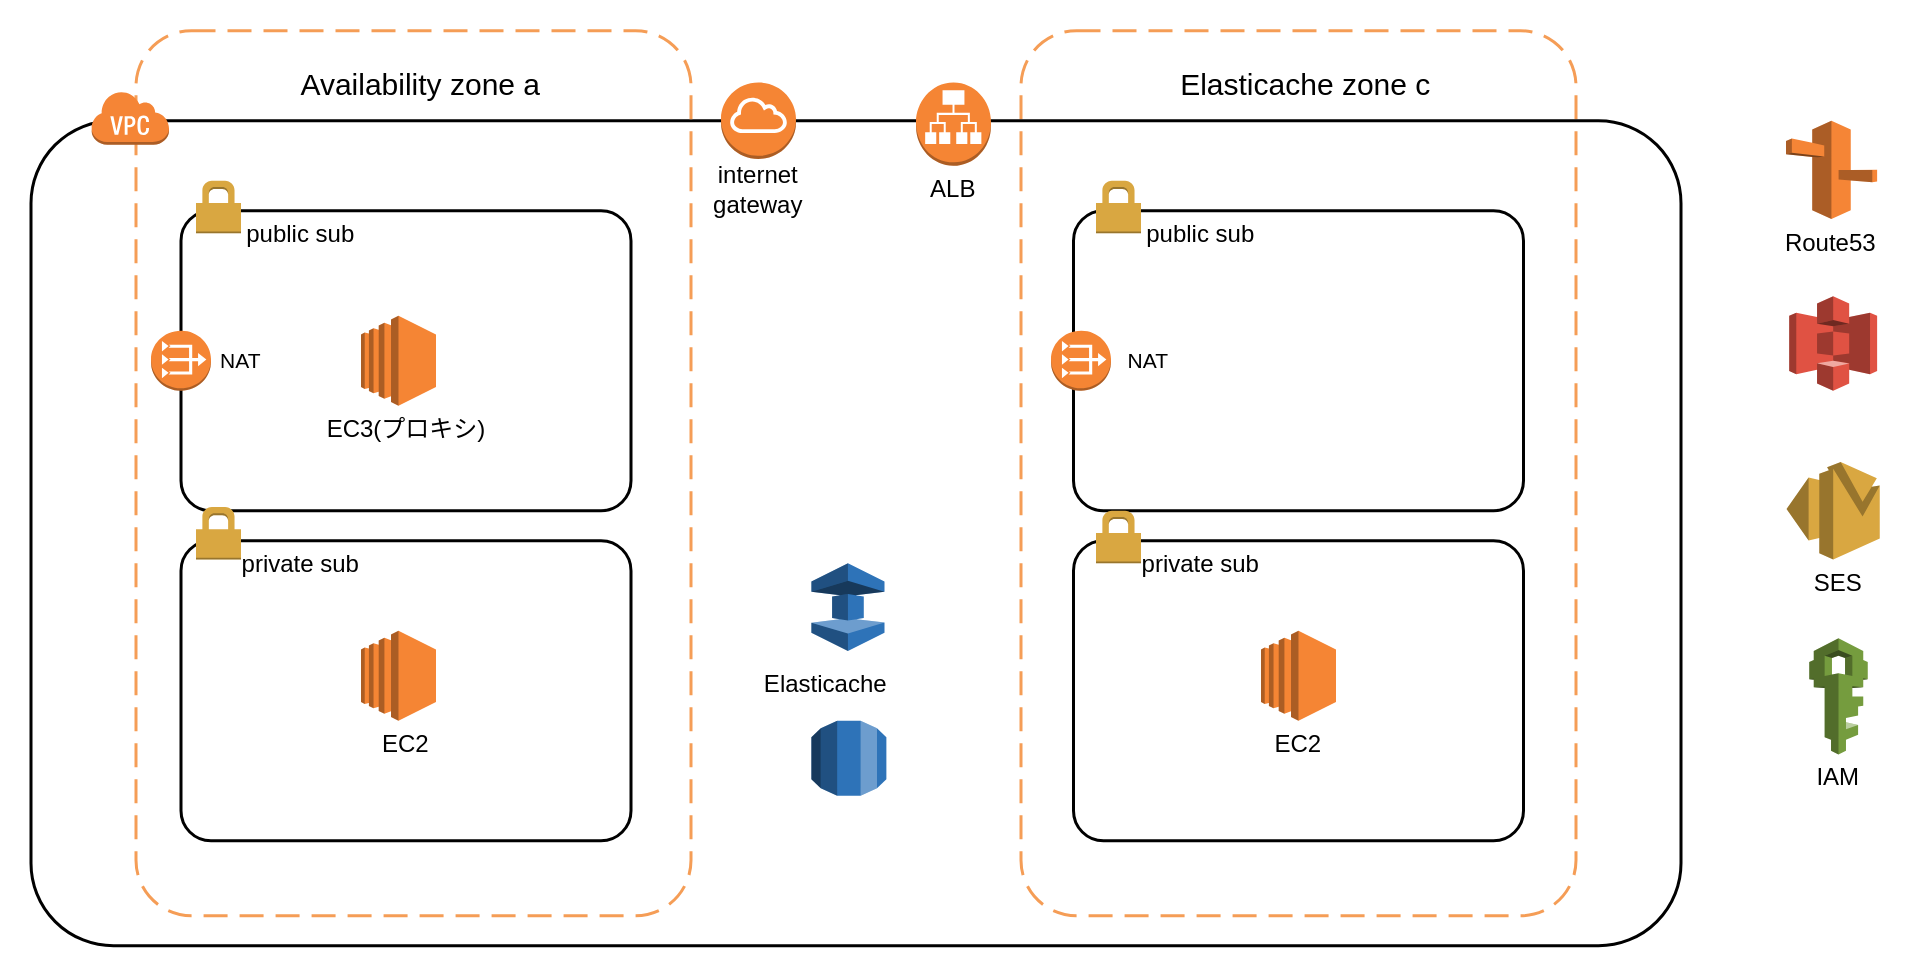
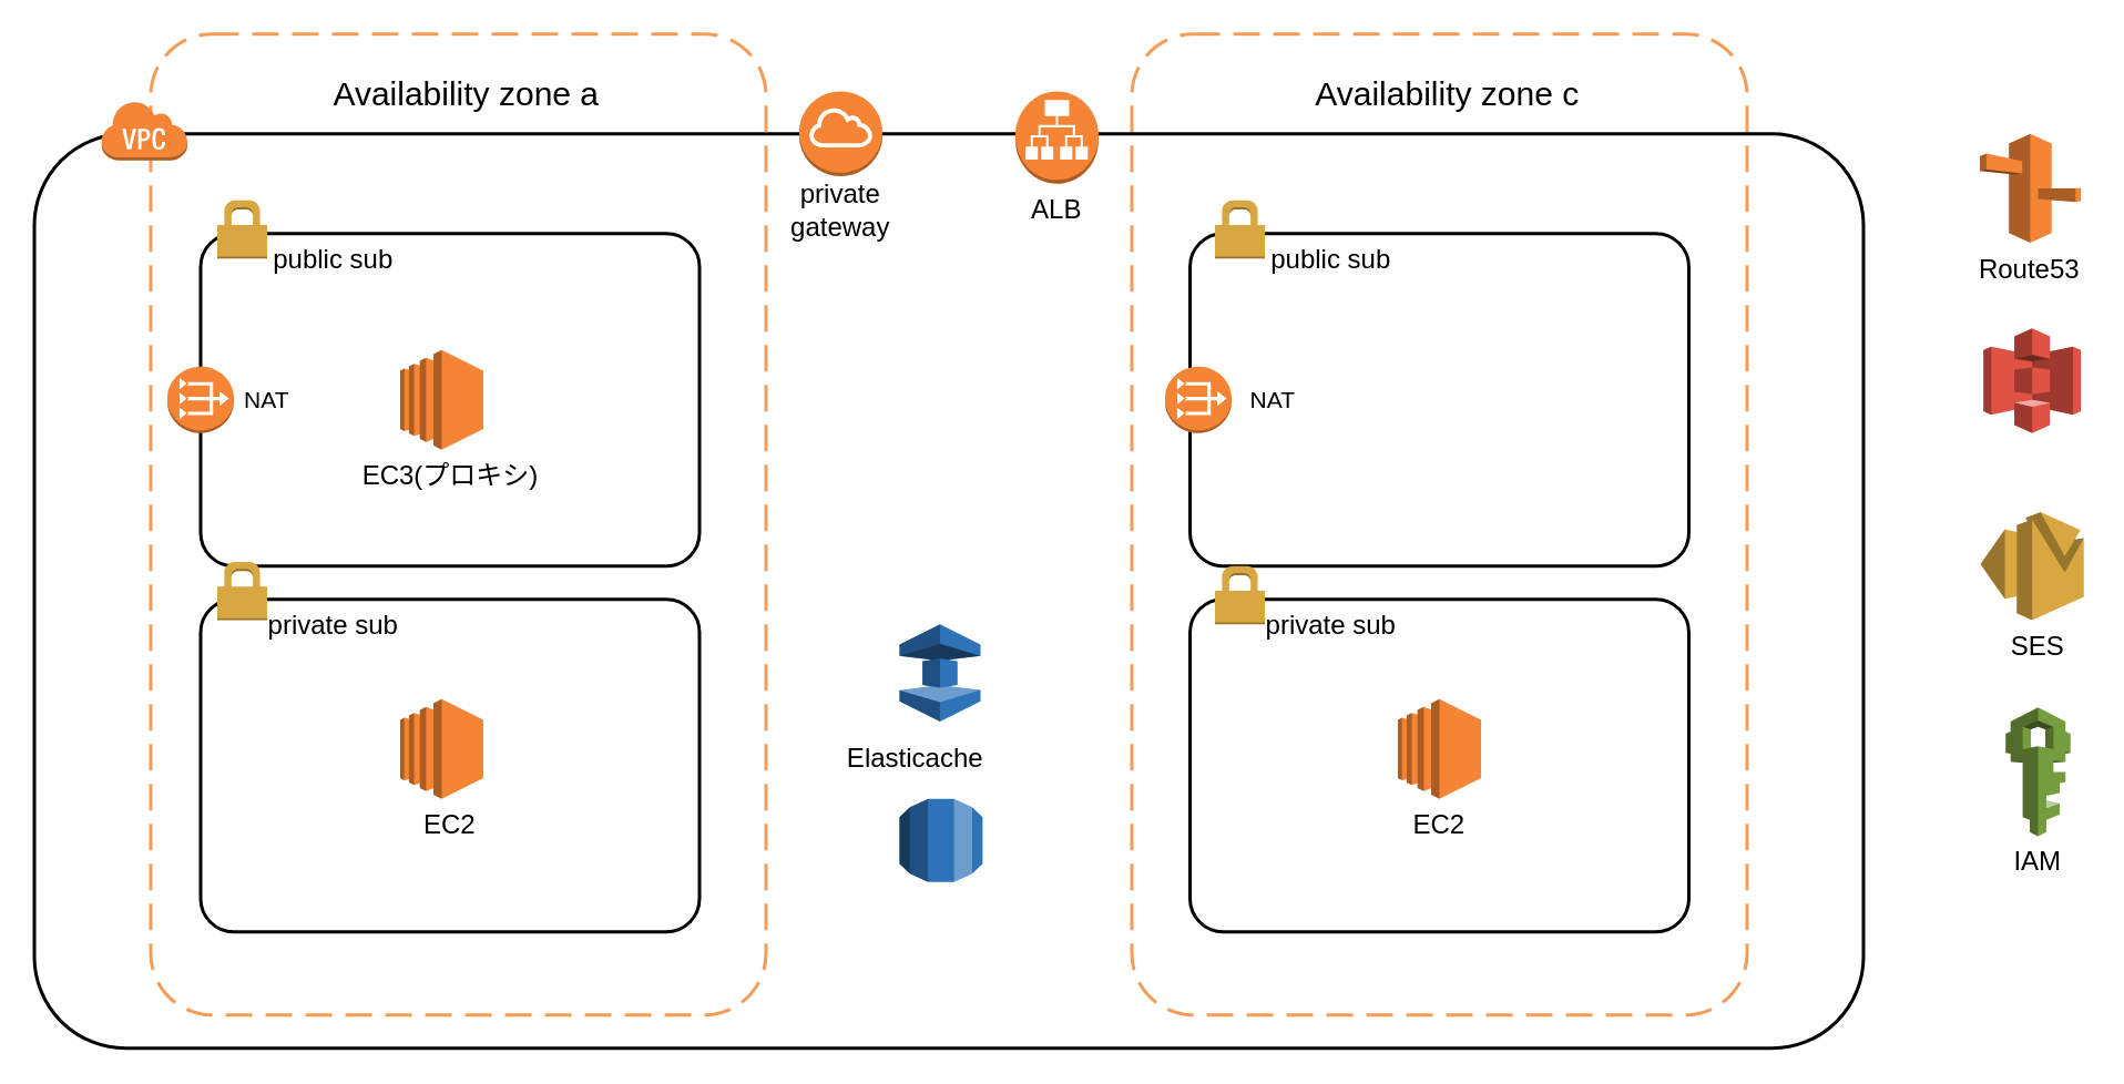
  <mxCell id="0" />
  <mxCell id="1" parent="0" />
  <mxCell id="2" value="" style="rounded=1;arcSize=10;dashed=0;fillColor=none;gradientColor=none;strokeWidth=2;" parent="1" vertex="1"><mxGeometry x="120" y="140" width="300" height="200" as="geometry" /></mxCell>
  <mxCell id="3" value="" style="rounded=1;arcSize=10;dashed=1;strokeColor=#F59D56;fillColor=none;gradientColor=none;dashPattern=8 4;strokeWidth=2;" parent="1" vertex="1"><mxGeometry x="680" y="20" width="370" height="590" as="geometry" /></mxCell>
  <mxCell id="4" value="" style="rounded=1;arcSize=10;dashed=0;fillColor=none;gradientColor=none;strokeWidth=2;" parent="1" vertex="1"><mxGeometry x="715" y="360" width="300" height="200" as="geometry" /></mxCell>
  <mxCell id="5" value="" style="rounded=1;arcSize=10;dashed=0;fillColor=none;gradientColor=none;strokeWidth=2;" parent="1" vertex="1"><mxGeometry x="715" y="140" width="300" height="200" as="geometry" /></mxCell>
  <mxCell id="6" value="" style="rounded=1;arcSize=10;dashed=0;fillColor=none;gradientColor=none;strokeWidth=2;" parent="1" vertex="1"><mxGeometry x="20" y="80" width="1100" height="550" as="geometry" /></mxCell>
  <mxCell id="7" value="" style="outlineConnect=0;dashed=0;verticalLabelPosition=bottom;verticalAlign=top;align=center;html=1;shape=mxgraph.aws3.ec2;fillColor=#F58534;gradientColor=none;" parent="1" vertex="1"><mxGeometry x="240" y="210" width="50" height="60" as="geometry" /></mxCell>
  <mxCell id="8" value="" style="outlineConnect=0;dashed=0;verticalLabelPosition=bottom;verticalAlign=top;align=center;html=1;shape=mxgraph.aws3.ec2;fillColor=#F58534;gradientColor=none;" parent="1" vertex="1"><mxGeometry x="840" y="420" width="50" height="60" as="geometry" /></mxCell>
  <mxCell id="9" value="" style="outlineConnect=0;dashed=0;verticalLabelPosition=bottom;verticalAlign=top;align=center;html=1;shape=mxgraph.aws3.ec2;fillColor=#F58534;gradientColor=none;" parent="1" vertex="1"><mxGeometry x="240" y="420" width="50" height="60" as="geometry" /></mxCell>
  <mxCell id="10" value="" style="outlineConnect=0;dashed=0;verticalLabelPosition=bottom;verticalAlign=top;align=center;html=1;shape=mxgraph.aws3.vpc_nat_gateway;fillColor=#F58534;gradientColor=none;" parent="1" vertex="1"><mxGeometry x="700" y="220" width="40" height="40" as="geometry" /></mxCell>
  <mxCell id="11" value="" style="outlineConnect=0;dashed=0;verticalLabelPosition=bottom;verticalAlign=top;align=center;html=1;shape=mxgraph.aws3.application_load_balancer;fillColor=#F58534;gradientColor=none;" parent="1" vertex="1"><mxGeometry x="610" y="54.5" width="50" height="55.5" as="geometry" /></mxCell>
  <mxCell id="12" value="" style="outlineConnect=0;dashed=0;verticalLabelPosition=bottom;verticalAlign=top;align=center;html=1;shape=mxgraph.aws3.rds;fillColor=#2E73B8;gradientColor=none;" parent="1" vertex="1"><mxGeometry x="540.25" y="480" width="50" height="50" as="geometry" /></mxCell>
  <mxCell id="13" value="" style="rounded=1;arcSize=10;dashed=1;strokeColor=#F59D56;fillColor=none;gradientColor=none;dashPattern=8 4;strokeWidth=2;" parent="1" vertex="1"><mxGeometry x="90" y="20" width="370" height="590" as="geometry" /></mxCell>
  <mxCell id="14" value="" style="dashed=0;html=1;shape=mxgraph.aws3.virtual_private_cloud;fillColor=#F58536;gradientColor=none;dashed=0;" parent="1" vertex="1"><mxGeometry x="60" y="60" width="52" height="36" as="geometry" /></mxCell>
  <mxCell id="15" value="" style="dashed=0;html=1;shape=mxgraph.aws3.permissions;fillColor=#D9A741;gradientColor=none;dashed=0;" parent="1" vertex="1"><mxGeometry x="130" y="120" width="30" height="35" as="geometry" /></mxCell>
  <mxCell id="16" value="" style="rounded=1;arcSize=10;dashed=0;fillColor=none;gradientColor=none;strokeWidth=2;" parent="1" vertex="1"><mxGeometry x="120" y="360" width="300" height="200" as="geometry" /></mxCell>
  <mxCell id="17" value="" style="dashed=0;html=1;shape=mxgraph.aws3.permissions;fillColor=#D9A741;gradientColor=none;dashed=0;" parent="1" vertex="1"><mxGeometry x="730" y="340" width="30" height="35" as="geometry" /></mxCell>
  <mxCell id="18" value="" style="dashed=0;html=1;shape=mxgraph.aws3.permissions;fillColor=#D9A741;gradientColor=none;dashed=0;" parent="1" vertex="1"><mxGeometry x="730" y="120" width="30" height="35" as="geometry" /></mxCell>
  <mxCell id="19" value="" style="dashed=0;html=1;shape=mxgraph.aws3.permissions;fillColor=#D9A741;gradientColor=none;dashed=0;" parent="1" vertex="1"><mxGeometry x="130" y="337.5" width="30" height="35" as="geometry" /></mxCell>
  <mxCell id="20" value="" style="outlineConnect=0;dashed=0;verticalLabelPosition=bottom;verticalAlign=top;align=center;html=1;shape=mxgraph.aws3.vpc_nat_gateway;fillColor=#F58534;gradientColor=none;" parent="1" vertex="1"><mxGeometry x="100" y="220" width="40" height="40" as="geometry" /></mxCell>
  <mxCell id="21" value="" style="outlineConnect=0;dashed=0;verticalLabelPosition=bottom;verticalAlign=top;align=center;html=1;shape=mxgraph.aws3.elasticache;fillColor=#2E73B8;gradientColor=none;" parent="1" vertex="1"><mxGeometry x="540.25" y="375" width="48.75" height="58.5" as="geometry" /></mxCell>
  <mxCell id="22" value="" style="outlineConnect=0;dashed=0;verticalLabelPosition=bottom;verticalAlign=top;align=center;html=1;shape=mxgraph.aws3.ses;fillColor=#D9A741;gradientColor=none;" parent="1" vertex="1"><mxGeometry x="1190.37" y="307.5" width="62.13" height="65" as="geometry" /></mxCell>
  <mxCell id="23" value="" style="outlineConnect=0;dashed=0;verticalLabelPosition=bottom;verticalAlign=top;align=center;html=1;shape=mxgraph.aws3.route_53;fillColor=#F58536;gradientColor=none;" parent="1" vertex="1"><mxGeometry x="1190" y="80" width="60.75" height="65.5" as="geometry" /></mxCell>
  <mxCell id="24" value="" style="outlineConnect=0;dashed=0;verticalLabelPosition=bottom;verticalAlign=top;align=center;html=1;shape=mxgraph.aws3.s3;fillColor=#E05243;gradientColor=none;" parent="1" vertex="1"><mxGeometry x="1192.13" y="197" width="58.62" height="63" as="geometry" /></mxCell>
  <mxCell id="25" value="" style="outlineConnect=0;dashed=0;verticalLabelPosition=bottom;verticalAlign=top;align=center;html=1;shape=mxgraph.aws3.internet_gateway;fillColor=#F58534;gradientColor=none;" parent="1" vertex="1"><mxGeometry x="480" y="54.5" width="50" height="51" as="geometry" /></mxCell>
  <mxCell id="26" value="&lt;font style=&quot;font-size: 16px;&quot;&gt;public sub&lt;/font&gt;" style="text;html=1;strokeColor=none;fillColor=none;align=center;verticalAlign=middle;whiteSpace=wrap;rounded=0;" parent="1" vertex="1"><mxGeometry x="150" y="140" width="99.75" height="30" as="geometry" /></mxCell>
  <mxCell id="27" value="&lt;font style=&quot;font-size: 16px;&quot;&gt;private sub&lt;/font&gt;" style="text;html=1;strokeColor=none;fillColor=none;align=center;verticalAlign=middle;whiteSpace=wrap;rounded=0;" parent="1" vertex="1"><mxGeometry x="150" y="360" width="99.75" height="30" as="geometry" /></mxCell>
  <mxCell id="28" value="&lt;font style=&quot;font-size: 16px;&quot;&gt;public sub&lt;/font&gt;" style="text;html=1;strokeColor=none;fillColor=none;align=center;verticalAlign=middle;whiteSpace=wrap;rounded=0;" parent="1" vertex="1"><mxGeometry x="750" y="140" width="99.75" height="30" as="geometry" /></mxCell>
  <mxCell id="29" value="&lt;font style=&quot;font-size: 16px;&quot;&gt;private sub&lt;/font&gt;" style="text;html=1;strokeColor=none;fillColor=none;align=center;verticalAlign=middle;whiteSpace=wrap;rounded=0;" parent="1" vertex="1"><mxGeometry x="750" y="360" width="99.75" height="30" as="geometry" /></mxCell>
- <mxCell id="30" value="&lt;font style=&quot;font-size: 16px;&quot;&gt;internet&lt;br&gt;gateway&lt;/font&gt;" style="text;html=1;strokeColor=none;fillColor=none;align=center;verticalAlign=middle;whiteSpace=wrap;rounded=0;fontSize=16;" parent="1" vertex="1"><mxGeometry x="460" y="96" width="90" height="60" as="geometry" /></mxCell>
+ <mxCell id="30" value="&lt;font style=&quot;font-size: 16px;&quot;&gt;private&lt;br&gt;gateway&lt;/font&gt;" style="text;html=1;strokeColor=none;fillColor=none;align=center;verticalAlign=middle;whiteSpace=wrap;rounded=0;fontSize=16;" parent="1" vertex="1"><mxGeometry x="460" y="96" width="90" height="60" as="geometry" /></mxCell>
  <mxCell id="31" value="&lt;font style=&quot;font-size: 16px;&quot;&gt;ALB&lt;/font&gt;" style="text;html=1;strokeColor=none;fillColor=none;align=center;verticalAlign=middle;whiteSpace=wrap;rounded=0;fontSize=16;" parent="1" vertex="1"><mxGeometry x="610" y="105.5" width="49.75" height="38.5" as="geometry" /></mxCell>
  <mxCell id="32" value="&lt;font style=&quot;font-size: 16px;&quot;&gt;EC3(プロキシ)&lt;/font&gt;" style="text;html=1;strokeColor=none;fillColor=none;align=center;verticalAlign=middle;whiteSpace=wrap;rounded=0;fontSize=14;" parent="1" vertex="1"><mxGeometry x="207.5" y="270" width="125" height="30" as="geometry" /></mxCell>
  <mxCell id="33" value="&lt;font style=&quot;font-size: 16px;&quot;&gt;EC2&lt;/font&gt;" style="text;html=1;strokeColor=none;fillColor=none;align=center;verticalAlign=middle;whiteSpace=wrap;rounded=0;fontSize=14;" parent="1" vertex="1"><mxGeometry x="240" y="480" width="60" height="30" as="geometry" /></mxCell>
  <mxCell id="34" value="&lt;font style=&quot;font-size: 16px;&quot;&gt;EC2&lt;/font&gt;" style="text;html=1;strokeColor=none;fillColor=none;align=center;verticalAlign=middle;whiteSpace=wrap;rounded=0;fontSize=14;" parent="1" vertex="1"><mxGeometry x="835" y="480" width="60" height="30" as="geometry" /></mxCell>
  <mxCell id="35" value="&lt;font style=&quot;font-size: 16px;&quot;&gt;SES&lt;/font&gt;" style="text;html=1;strokeColor=none;fillColor=none;align=center;verticalAlign=middle;whiteSpace=wrap;rounded=0;fontSize=14;" parent="1" vertex="1"><mxGeometry x="1195" y="372.5" width="60" height="30" as="geometry" /></mxCell>
  <mxCell id="36" value="&lt;font style=&quot;font-size: 16px;&quot;&gt;Route53&lt;/font&gt;" style="text;html=1;strokeColor=none;fillColor=none;align=center;verticalAlign=middle;whiteSpace=wrap;rounded=0;fontSize=14;" parent="1" vertex="1"><mxGeometry x="1190" y="145.5" width="60" height="30" as="geometry" /></mxCell>
  <mxCell id="37" value="NAT" style="text;html=1;strokeColor=none;fillColor=none;align=center;verticalAlign=middle;whiteSpace=wrap;rounded=0;fontSize=14;" parent="1" vertex="1"><mxGeometry x="740" y="225" width="50" height="30" as="geometry" /></mxCell>
  <mxCell id="38" value="NAT" style="text;html=1;strokeColor=none;fillColor=none;align=center;verticalAlign=middle;whiteSpace=wrap;rounded=0;fontSize=14;" parent="1" vertex="1"><mxGeometry x="130" y="225" width="60" height="30" as="geometry" /></mxCell>
  <mxCell id="39" value="&lt;font style=&quot;font-size: 16px;&quot;&gt;Elasticache&lt;/font&gt;" style="text;html=1;strokeColor=none;fillColor=none;align=center;verticalAlign=middle;whiteSpace=wrap;rounded=0;fontSize=14;" parent="1" vertex="1"><mxGeometry x="494.75" y="440" width="109.75" height="30" as="geometry" /></mxCell>
- <mxCell id="40" value="&lt;font style=&quot;font-size: 20px;&quot;&gt;Elasticache zone c&lt;/font&gt;" style="text;html=1;strokeColor=none;fillColor=none;align=center;verticalAlign=middle;whiteSpace=wrap;rounded=0;fontSize=16;" parent="1" vertex="1"><mxGeometry x="740" y="40" width="260" height="30" as="geometry" /></mxCell>
+ <mxCell id="40" value="&lt;font style=&quot;font-size: 20px;&quot;&gt;Availability zone c&lt;/font&gt;" style="text;html=1;strokeColor=none;fillColor=none;align=center;verticalAlign=middle;whiteSpace=wrap;rounded=0;fontSize=16;" parent="1" vertex="1"><mxGeometry x="740" y="40" width="260" height="30" as="geometry" /></mxCell>
  <mxCell id="41" value="&lt;font style=&quot;font-size: 20px;&quot;&gt;Availability zone a&lt;/font&gt;" style="text;html=1;strokeColor=none;fillColor=none;align=center;verticalAlign=middle;whiteSpace=wrap;rounded=0;fontSize=16;" parent="1" vertex="1"><mxGeometry x="150" y="40" width="260" height="30" as="geometry" /></mxCell>
  <mxCell id="42" value="" style="outlineConnect=0;dashed=0;verticalLabelPosition=bottom;verticalAlign=top;align=center;html=1;shape=mxgraph.aws3.iam;fillColor=#759C3E;gradientColor=none;fontSize=20;" parent="1" vertex="1"><mxGeometry x="1205.5" y="425" width="39" height="77.5" as="geometry" /></mxCell>
  <mxCell id="43" value="&lt;font style=&quot;font-size: 16px;&quot;&gt;IAM&lt;/font&gt;" style="text;html=1;strokeColor=none;fillColor=none;align=center;verticalAlign=middle;whiteSpace=wrap;rounded=0;fontSize=20;" parent="1" vertex="1"><mxGeometry x="1195" y="500" width="60" height="30" as="geometry" /></mxCell>
